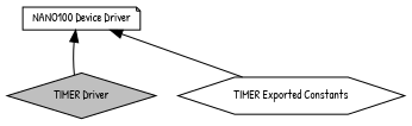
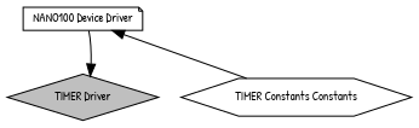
  digraph {
    fontname="Patrick Hand"
    rankdir=TB
    node [color=black fillcolor=white fontname="Patrick Hand" fontsize=10 style=filled]
    edge [dir=back fontname="Patrick Hand" fontsize=10 labelfontname=Helvetica labelfontsize=10 shape=plaintext style=solid]
    n1 [height=0.2 label="NANO100 Device Driver" shape=note width=0.4]
    n2 [fillcolor=grey75 fontcolor=black height=0.2 label="TIMER Driver" shape=diamond width=0.4]
-   n3 [height=0.2 label="TIMER Exported Constants" shape=hexagon width=0.4]
-   n1 -> n2
+   n3 [height=0.2 label="TIMER Constants Constants" shape=hexagon width=0.4]
+   n2 -> n1
    n1 -> n3
  }
